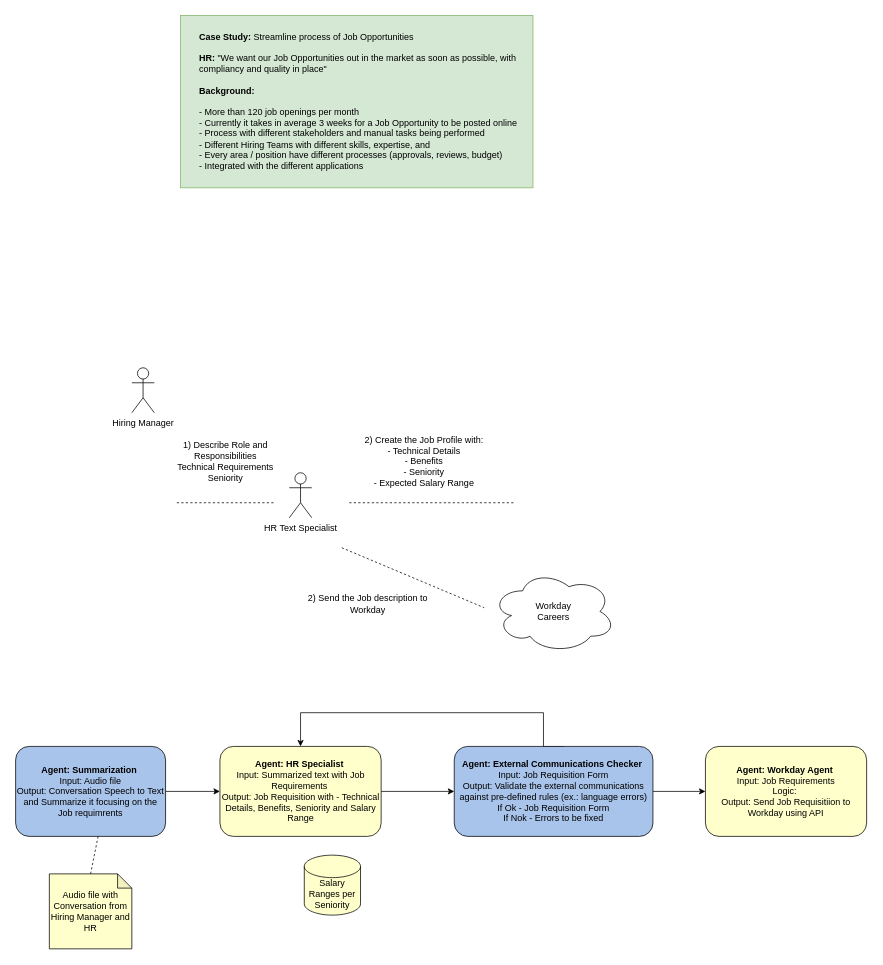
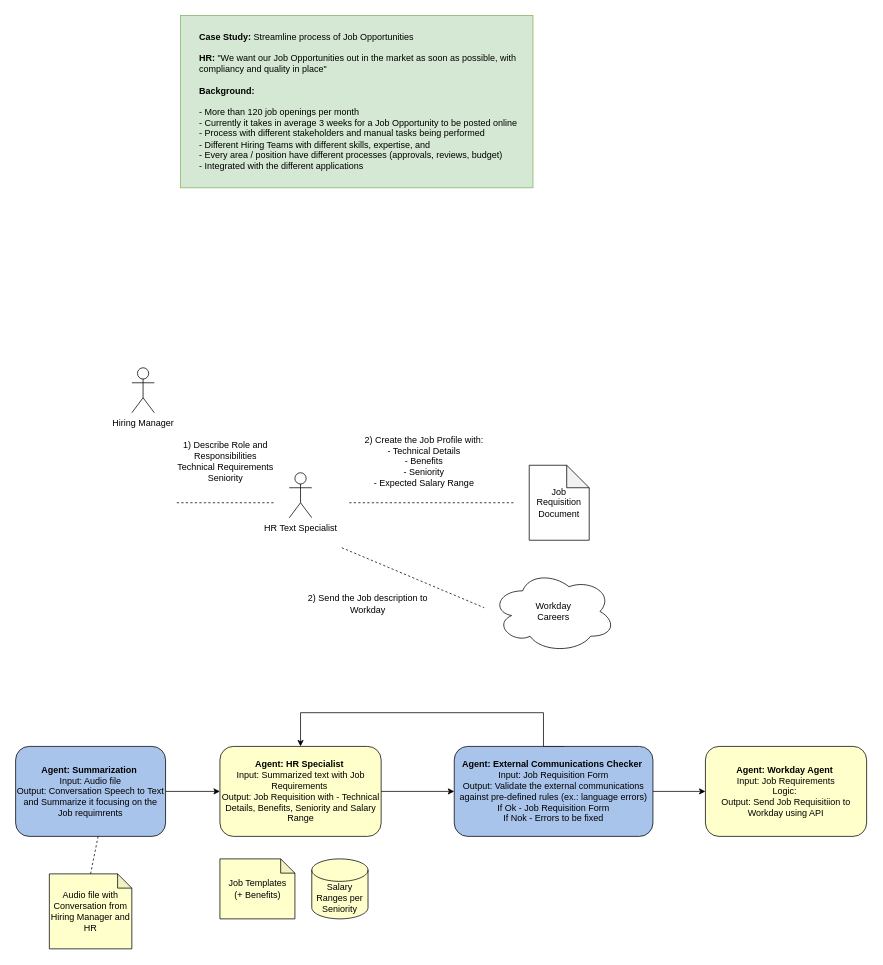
  <mxCell id="0" />
  <mxCell id="1" parent="0" />
  <mxCell id="2" value="" style="rounded=0;whiteSpace=wrap;html=1;fillColor=#d5e8d4;strokeColor=#82b366;" vertex="1" parent="1"><mxGeometry x="240" y="20" width="470" height="230" as="geometry" /></mxCell>
  <mxCell id="3" value="Hiring Manager" style="shape=umlActor;verticalLabelPosition=bottom;verticalAlign=top;html=1;outlineConnect=0;" parent="1" vertex="1"><mxGeometry x="175" y="490" width="30" height="60" as="geometry" /></mxCell>
  <mxCell id="4" value="HR Text Specialist" style="shape=umlActor;verticalLabelPosition=bottom;verticalAlign=top;html=1;outlineConnect=0;" parent="1" vertex="1"><mxGeometry x="385" y="630" width="30" height="60" as="geometry" /></mxCell>
  <mxCell id="5" value="" style="endArrow=none;dashed=1;html=1;rounded=0;" parent="1" edge="1"><mxGeometry width="50" height="50" relative="1" as="geometry"><mxPoint x="235" y="670" as="sourcePoint" /><mxPoint x="365" y="670" as="targetPoint" /></mxGeometry></mxCell>
  <mxCell id="6" value="1) Describe Role and Responsibilities&lt;div&gt;Technical Requirements&lt;/div&gt;&lt;div&gt;Seniority&lt;/div&gt;" style="text;html=1;align=center;verticalAlign=middle;whiteSpace=wrap;rounded=0;" parent="1" vertex="1"><mxGeometry x="205" y="600" width="190" height="30" as="geometry" /></mxCell>
  <mxCell id="7" value="2) Create the Job Profile with:&lt;div&gt;- Technical Details&lt;/div&gt;&lt;div&gt;- Benefits&lt;/div&gt;&lt;div&gt;- Seniority&lt;/div&gt;&lt;div&gt;- Expected Salary Range&lt;/div&gt;" style="text;html=1;align=center;verticalAlign=middle;whiteSpace=wrap;rounded=0;" parent="1" vertex="1"><mxGeometry x="470" y="600" width="190" height="30" as="geometry" /></mxCell>
+ <mxCell id="8" value="Job Requisition&lt;div&gt;Document&lt;/div&gt;" style="shape=note;whiteSpace=wrap;html=1;backgroundOutline=1;darkOpacity=0.05;" parent="1" vertex="1"><mxGeometry x="705" y="620" width="80" height="100" as="geometry" /></mxCell>
  <mxCell id="9" value="" style="endArrow=none;dashed=1;html=1;rounded=0;" parent="1" edge="1"><mxGeometry width="50" height="50" relative="1" as="geometry"><mxPoint x="465" y="670" as="sourcePoint" /><mxPoint x="685" y="670" as="targetPoint" /></mxGeometry></mxCell>
  <mxCell id="10" value="Workday&lt;div&gt;Careers&lt;/div&gt;" style="ellipse;shape=cloud;whiteSpace=wrap;html=1;" parent="1" vertex="1"><mxGeometry x="655" y="760" width="165" height="110" as="geometry" /></mxCell>
  <mxCell id="11" value="" style="endArrow=none;dashed=1;html=1;rounded=0;" parent="1" edge="1"><mxGeometry width="50" height="50" relative="1" as="geometry"><mxPoint x="455" y="730" as="sourcePoint" /><mxPoint x="645" y="810" as="targetPoint" /></mxGeometry></mxCell>
  <mxCell id="12" value="2) Send the Job description to Workday" style="text;html=1;align=center;verticalAlign=middle;whiteSpace=wrap;rounded=0;" parent="1" vertex="1"><mxGeometry x="395" y="790" width="190" height="30" as="geometry" /></mxCell>
  <mxCell id="13" style="edgeStyle=orthogonalEdgeStyle;rounded=0;orthogonalLoop=1;jettySize=auto;html=1;" parent="1" source="14" target="16" edge="1"><mxGeometry relative="1" as="geometry" /></mxCell>
  <mxCell id="14" value="&lt;b&gt;Agent:&amp;nbsp;&lt;/b&gt;&lt;b&gt;Summarization&amp;nbsp;&lt;/b&gt;&lt;div&gt;Input: Audio file&lt;br&gt;&lt;div&gt;Output: Conversation Speech to Text and Summarize it focusing on the Job requimrents&lt;/div&gt;&lt;/div&gt;" style="rounded=1;whiteSpace=wrap;html=1;fillColor=#A9C4EB;" parent="1" vertex="1"><mxGeometry x="20" y="994.97" width="200" height="120" as="geometry" /></mxCell>
  <mxCell id="15" style="edgeStyle=orthogonalEdgeStyle;rounded=0;orthogonalLoop=1;jettySize=auto;html=1;entryX=0;entryY=0.5;entryDx=0;entryDy=0;" parent="1" source="16" target="23" edge="1"><mxGeometry relative="1" as="geometry" /></mxCell>
  <mxCell id="16" value="&lt;b&gt;Agent:&lt;/b&gt; &lt;b&gt;HR Specialist&lt;/b&gt;&amp;nbsp;&lt;div&gt;Input: Summarized text with Job Requirements&lt;span style=&quot;background-color: initial;&quot;&gt;&amp;nbsp;&lt;/span&gt;&lt;/div&gt;&lt;div&gt;Output: Job Requisition with - Technical Details, Benefits, Seniority and Salary Range&lt;/div&gt;" style="rounded=1;whiteSpace=wrap;html=1;fillColor=#FFFFCC;" parent="1" vertex="1"><mxGeometry x="292.5" y="994.97" width="215" height="120" as="geometry" /></mxCell>
+ <mxCell id="17" value="Job Templates&lt;div&gt;(+ Benefits)&lt;/div&gt;" style="shape=note;whiteSpace=wrap;html=1;backgroundOutline=1;darkOpacity=0.05;size=19;fillColor=#FFFFCC;" parent="1" vertex="1"><mxGeometry x="292.5" y="1144.97" width="100" height="80" as="geometry" /></mxCell>
  <mxCell id="18" value="Audio file with Conversation from Hiring Manager and HR" style="shape=note;whiteSpace=wrap;html=1;backgroundOutline=1;darkOpacity=0.05;size=19;fillColor=#FFFFCC;" parent="1" vertex="1"><mxGeometry x="65" y="1164.97" width="110" height="100" as="geometry" /></mxCell>
  <mxCell id="19" value="" style="endArrow=none;dashed=1;html=1;rounded=0;exitX=0.5;exitY=0;exitDx=0;exitDy=0;exitPerimeter=0;entryX=0.55;entryY=1;entryDx=0;entryDy=0;entryPerimeter=0;" parent="1" source="18" target="14" edge="1"><mxGeometry width="50" height="50" relative="1" as="geometry"><mxPoint x="35" y="1164.97" as="sourcePoint" /><mxPoint x="85" y="1114.97" as="targetPoint" /></mxGeometry></mxCell>
- <mxCell id="20" value="Salary Ranges per Seniority" style="shape=cylinder3;whiteSpace=wrap;html=1;boundedLbl=1;backgroundOutline=1;size=15;fillColor=#FFFFCC;" parent="1" vertex="1"><mxGeometry x="405" y="1139.97" width="75" height="80" as="geometry" /></mxCell>
+ <mxCell id="20" value="Salary Ranges per Seniority" style="shape=cylinder3;whiteSpace=wrap;html=1;boundedLbl=1;backgroundOutline=1;size=15;fillColor=#FFFFCC;" parent="1" vertex="1"><mxGeometry x="415" y="1144.97" width="75" height="80" as="geometry" /></mxCell>
  <mxCell id="21" style="edgeStyle=orthogonalEdgeStyle;rounded=0;orthogonalLoop=1;jettySize=auto;html=1;entryX=0.5;entryY=0;entryDx=0;entryDy=0;exitX=0.552;exitY=0.003;exitDx=0;exitDy=0;exitPerimeter=0;" parent="1" source="23" target="16" edge="1"><mxGeometry relative="1" as="geometry"><Array as="points"><mxPoint x="724" y="949.97" /><mxPoint x="400" y="949.97" /></Array></mxGeometry></mxCell>
  <mxCell id="22" style="edgeStyle=orthogonalEdgeStyle;rounded=0;orthogonalLoop=1;jettySize=auto;html=1;entryX=0;entryY=0.5;entryDx=0;entryDy=0;" parent="1" source="23" target="24" edge="1"><mxGeometry relative="1" as="geometry" /></mxCell>
  <mxCell id="23" value="&lt;b&gt;Agent:&lt;/b&gt; &lt;b&gt;External Communications Checker&lt;/b&gt;&amp;nbsp;&lt;div&gt;Input: Job Requisition Form&lt;/div&gt;&lt;div&gt;Output:&amp;nbsp;Validate the external communications against pre-defined rules (ex.: language errors)&lt;br&gt;&lt;/div&gt;&lt;div&gt;If Ok - Job Requisition Form&lt;/div&gt;&lt;div&gt;If Nok - Errors to be fixed&lt;/div&gt;" style="rounded=1;whiteSpace=wrap;html=1;fillColor=#A9C4EB;" parent="1" vertex="1"><mxGeometry x="605" y="994.97" width="265" height="120" as="geometry" /></mxCell>
  <mxCell id="24" value="&lt;b&gt;Agent:&lt;/b&gt; &lt;b&gt;Workday Agent&lt;/b&gt;&amp;nbsp;&lt;div&gt;Input: Job Requirements&lt;/div&gt;&lt;div&gt;Logic:&amp;nbsp;&lt;/div&gt;&lt;div&gt;Output: Send Job Requisitiion to Workday using API&lt;/div&gt;" style="rounded=1;whiteSpace=wrap;html=1;fillColor=#FFFFCC;" parent="1" vertex="1"><mxGeometry x="940" y="994.97" width="215" height="120" as="geometry" /></mxCell>
  <mxCell id="25" value="&lt;b&gt;Case Study:&lt;/b&gt; Streamline process of Job Opportunities&lt;div&gt;&lt;br&gt;&lt;/div&gt;&lt;div&gt;&lt;b&gt;HR:&lt;/b&gt;&amp;nbsp;&quot;We want our Job Opportunities out in the market as soon as possible, with compliancy and quality in place&quot;&lt;/div&gt;&lt;div&gt;&lt;br&gt;&lt;/div&gt;&lt;div&gt;&lt;div&gt;&lt;b&gt;Background:&lt;/b&gt;&lt;/div&gt;&lt;div&gt;&lt;br&gt;&lt;/div&gt;&lt;div&gt;- More than 120 job openings per month&lt;/div&gt;&lt;div&gt;- Currently it takes in average 3 weeks for a Job Opportunity to be posted online&lt;/div&gt;&lt;div&gt;- Process with different stakeholders and manual tasks being performed&lt;/div&gt;&lt;div&gt;- Different Hiring Teams with different skills, expertise, and&amp;nbsp;&lt;/div&gt;&lt;div&gt;- Every area / position have different processes (approvals, reviews, budget)&lt;/div&gt;&lt;div&gt;- Integrated with the different applications&lt;/div&gt;&lt;/div&gt;" style="text;html=1;align=left;verticalAlign=middle;whiteSpace=wrap;rounded=0;" vertex="1" parent="1"><mxGeometry x="262.5" y="30" width="437.5" height="210" as="geometry" /></mxCell>
